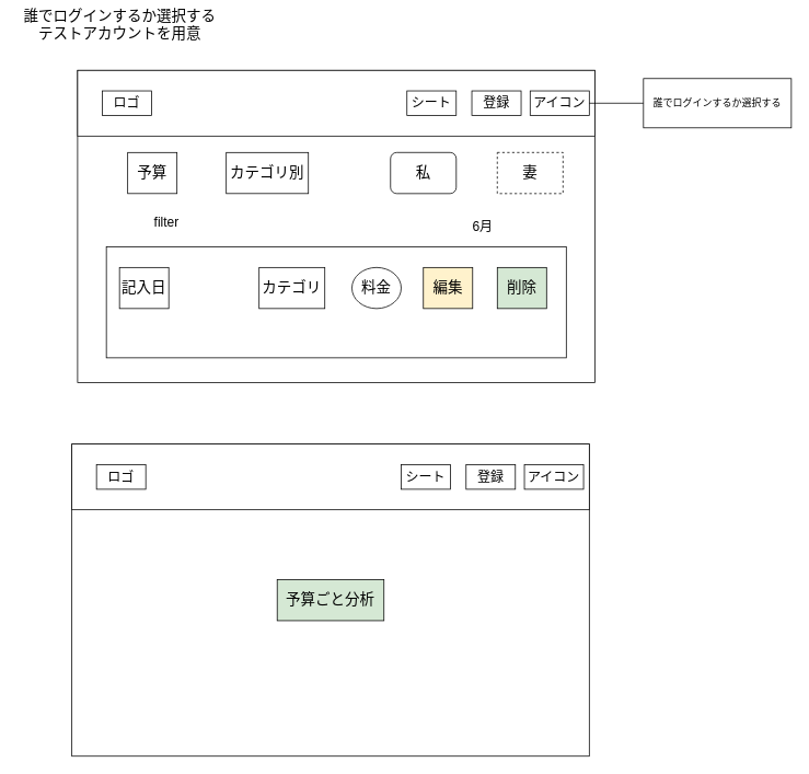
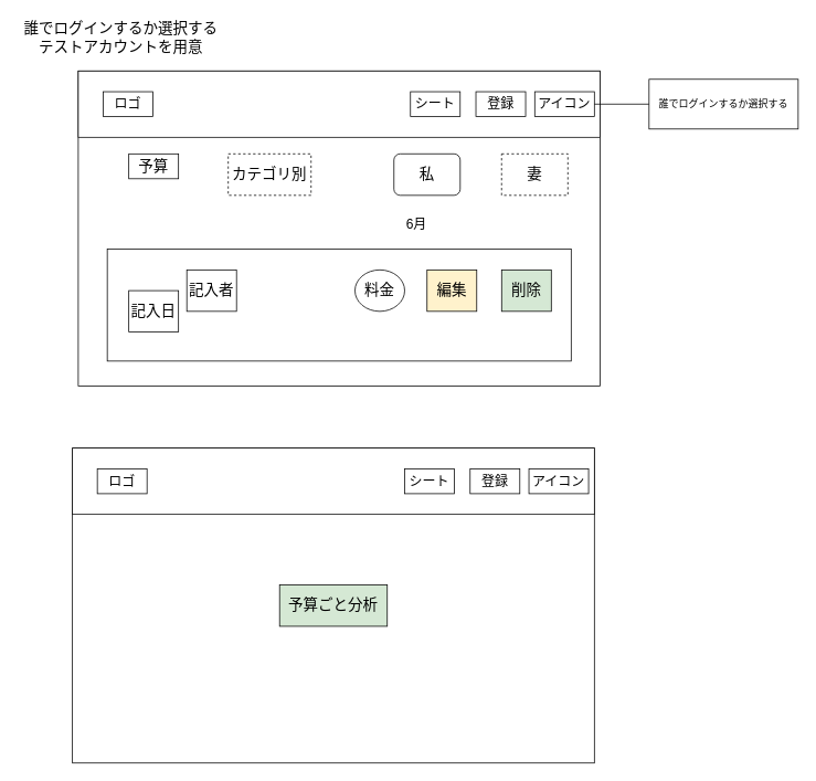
  <mxCell id="0" />
  <mxCell id="1" parent="0" />
  <mxCell id="2" value="" style="rounded=0;whiteSpace=wrap;html=1;" parent="1" vertex="1"><mxGeometry x="94" y="85" width="630" height="380" as="geometry" /></mxCell>
  <mxCell id="3" value="" style="rounded=0;whiteSpace=wrap;html=1;" parent="1" vertex="1"><mxGeometry x="94" y="85" width="630" height="80" as="geometry" /></mxCell>
  <mxCell id="4" value="&lt;font size=&quot;3&quot;&gt;ロゴ&lt;/font&gt;" style="rounded=0;whiteSpace=wrap;html=1;" parent="1" vertex="1"><mxGeometry x="124" y="110" width="60" height="30" as="geometry" /></mxCell>
  <mxCell id="5" value="&lt;font size=&quot;3&quot;&gt;シート&lt;/font&gt;" style="rounded=0;whiteSpace=wrap;html=1;" parent="1" vertex="1"><mxGeometry x="495" y="110" width="60" height="30" as="geometry" /></mxCell>
  <mxCell id="6" value="&lt;font size=&quot;3&quot;&gt;アイコン&lt;/font&gt;" style="rounded=0;whiteSpace=wrap;html=1;" parent="1" vertex="1"><mxGeometry x="645" y="110" width="72" height="30" as="geometry" /></mxCell>
  <mxCell id="7" value="" style="rounded=0;whiteSpace=wrap;html=1;" parent="1" vertex="1"><mxGeometry x="129" y="300" width="560" height="135" as="geometry" /></mxCell>
- <mxCell id="9" value="カテゴリ" style="rounded=0;whiteSpace=wrap;html=1;fontSize=18;" parent="1" vertex="1"><mxGeometry x="315" y="325" width="80" height="50" as="geometry" /></mxCell>
+ <mxCell id="8" value="記入者" style="rounded=0;whiteSpace=wrap;html=1;fontSize=18;" parent="1" vertex="1"><mxGeometry x="225" y="325" width="60" height="50" as="geometry" /></mxCell>
  <mxCell id="10" value="料金" style="ellipse;whiteSpace=wrap;html=1;fontSize=18;" parent="1" vertex="1"><mxGeometry x="428" y="325" width="60" height="50" as="geometry" /></mxCell>
  <mxCell id="11" value="編集" style="rounded=0;whiteSpace=wrap;html=1;fontSize=18;fillColor=#fff2cc;" parent="1" vertex="1"><mxGeometry x="515" y="325" width="60" height="50" as="geometry" /></mxCell>
  <mxCell id="12" value="削除" style="rounded=0;whiteSpace=wrap;html=1;fontSize=18;fillColor=#d5e8d4;" parent="1" vertex="1"><mxGeometry x="605" y="325" width="60" height="50" as="geometry" /></mxCell>
- <mxCell id="13" value="予算" style="rounded=0;whiteSpace=wrap;html=1;fontSize=18;" parent="1" vertex="1"><mxGeometry x="155" y="185" width="60" height="50" as="geometry" /></mxCell>
- <mxCell id="14" value="カテゴリ別" style="rounded=0;whiteSpace=wrap;html=1;fontSize=18;" parent="1" vertex="1"><mxGeometry x="275" y="185" width="100" height="50" as="geometry" /></mxCell>
+ <mxCell id="13" value="予算" style="rounded=0;whiteSpace=wrap;html=1;fontSize=18;" parent="1" vertex="1"><mxGeometry x="155" y="185" width="60" height="30" as="geometry" /></mxCell>
+ <mxCell id="14" value="カテゴリ別" style="rounded=0;whiteSpace=wrap;html=1;fontSize=18;dashed=1;" parent="1" vertex="1"><mxGeometry x="275" y="185" width="100" height="50" as="geometry" /></mxCell>
  <mxCell id="15" value="私" style="whiteSpace=wrap;html=1;fontSize=18;rounded=1;" parent="1" vertex="1"><mxGeometry x="475" y="185" width="80" height="50" as="geometry" /></mxCell>
  <mxCell id="16" value="妻" style="rounded=0;whiteSpace=wrap;html=1;fontSize=18;dashed=1;" parent="1" vertex="1"><mxGeometry x="605" y="185" width="80" height="50" as="geometry" /></mxCell>
  <mxCell id="17" value="誰でログインするか選択する" style="rounded=0;whiteSpace=wrap;html=1;" parent="1" vertex="1"><mxGeometry x="783" y="95" width="180" height="60" as="geometry" /></mxCell>
  <mxCell id="18" value="" style="endArrow=none;html=1;entryX=0;entryY=0.5;entryDx=0;entryDy=0;" parent="1" target="17" edge="1"><mxGeometry width="50" height="50" relative="1" as="geometry"><mxPoint x="717" y="125" as="sourcePoint" /><mxPoint x="563" y="445" as="targetPoint" /></mxGeometry></mxCell>
- <mxCell id="19" value="誰でログインするか選択する&lt;br&gt;テストアカウントを用意" style="text;html=1;align=center;verticalAlign=middle;resizable=0;points=[];autosize=1;strokeColor=none;fontSize=18;" parent="1" vertex="1"><mxGeometry x="20" y="5" width="250" height="50" as="geometry" /></mxCell>
+ <mxCell id="19" value="誰でログインするか選択する&lt;br&gt;テストアカウントを用意" style="text;html=1;align=center;verticalAlign=middle;resizable=0;points=[];autosize=1;strokeColor=none;fontSize=18;" parent="1" vertex="1"><mxGeometry x="20" y="20" width="250" height="50" as="geometry" /></mxCell>
  <mxCell id="20" value="&lt;font size=&quot;3&quot;&gt;登録&lt;/font&gt;" style="rounded=0;whiteSpace=wrap;html=1;" vertex="1" parent="1"><mxGeometry x="574" y="110" width="60" height="30" as="geometry" /></mxCell>
  <mxCell id="21" value="" style="rounded=0;whiteSpace=wrap;html=1;" vertex="1" parent="1"><mxGeometry x="87" y="540" width="630" height="380" as="geometry" /></mxCell>
  <mxCell id="22" value="" style="rounded=0;whiteSpace=wrap;html=1;" vertex="1" parent="1"><mxGeometry x="87" y="540" width="630" height="80" as="geometry" /></mxCell>
  <mxCell id="23" value="&lt;font size=&quot;3&quot;&gt;ロゴ&lt;/font&gt;" style="rounded=0;whiteSpace=wrap;html=1;" vertex="1" parent="1"><mxGeometry x="117" y="565" width="60" height="30" as="geometry" /></mxCell>
  <mxCell id="24" value="&lt;font size=&quot;3&quot;&gt;シート&lt;/font&gt;" style="rounded=0;whiteSpace=wrap;html=1;" vertex="1" parent="1"><mxGeometry x="488" y="565" width="60" height="30" as="geometry" /></mxCell>
  <mxCell id="25" value="&lt;font size=&quot;3&quot;&gt;アイコン&lt;/font&gt;" style="rounded=0;whiteSpace=wrap;html=1;" vertex="1" parent="1"><mxGeometry x="638" y="565" width="72" height="30" as="geometry" /></mxCell>
  <mxCell id="26" value="&lt;font size=&quot;3&quot;&gt;登録&lt;/font&gt;" style="rounded=0;whiteSpace=wrap;html=1;" vertex="1" parent="1"><mxGeometry x="567" y="565" width="60" height="30" as="geometry" /></mxCell>
  <mxCell id="27" value="予算ごと分析" style="rounded=0;whiteSpace=wrap;html=1;fontSize=18;fillColor=#d5e8d4;" vertex="1" parent="1"><mxGeometry x="337" y="705" width="130" height="50" as="geometry" /></mxCell>
- <mxCell id="28" value="&lt;span style=&quot;font-size: 16px&quot;&gt;6月&lt;/span&gt;" style="text;html=1;align=center;verticalAlign=middle;resizable=0;points=[];autosize=1;strokeColor=none;" vertex="1" parent="1"><mxGeometry x="567" y="265" width="40" height="20" as="geometry" /></mxCell>
- <mxCell id="29" value="&lt;span style=&quot;font-size: 16px&quot;&gt;filter&lt;/span&gt;" style="text;html=1;align=center;verticalAlign=middle;resizable=0;points=[];autosize=1;strokeColor=none;" vertex="1" parent="1"><mxGeometry x="177" y="260" width="50" height="20" as="geometry" /></mxCell>
- <mxCell id="30" value="記入日" style="rounded=0;whiteSpace=wrap;html=1;fontSize=18;" vertex="1" parent="1"><mxGeometry x="145" y="325" width="60" height="50" as="geometry" /></mxCell>
+ <mxCell id="28" value="&lt;span style=&quot;font-size: 16px&quot;&gt;6月&lt;/span&gt;" style="text;html=1;align=center;verticalAlign=middle;resizable=0;points=[];autosize=1;strokeColor=none;" vertex="1" parent="1"><mxGeometry x="482" y="260" width="40" height="20" as="geometry" /></mxCell>
+ <mxCell id="30" value="記入日" style="rounded=0;whiteSpace=wrap;html=1;fontSize=18;" vertex="1" parent="1"><mxGeometry x="155" y="350" width="60" height="50" as="geometry" /></mxCell>
